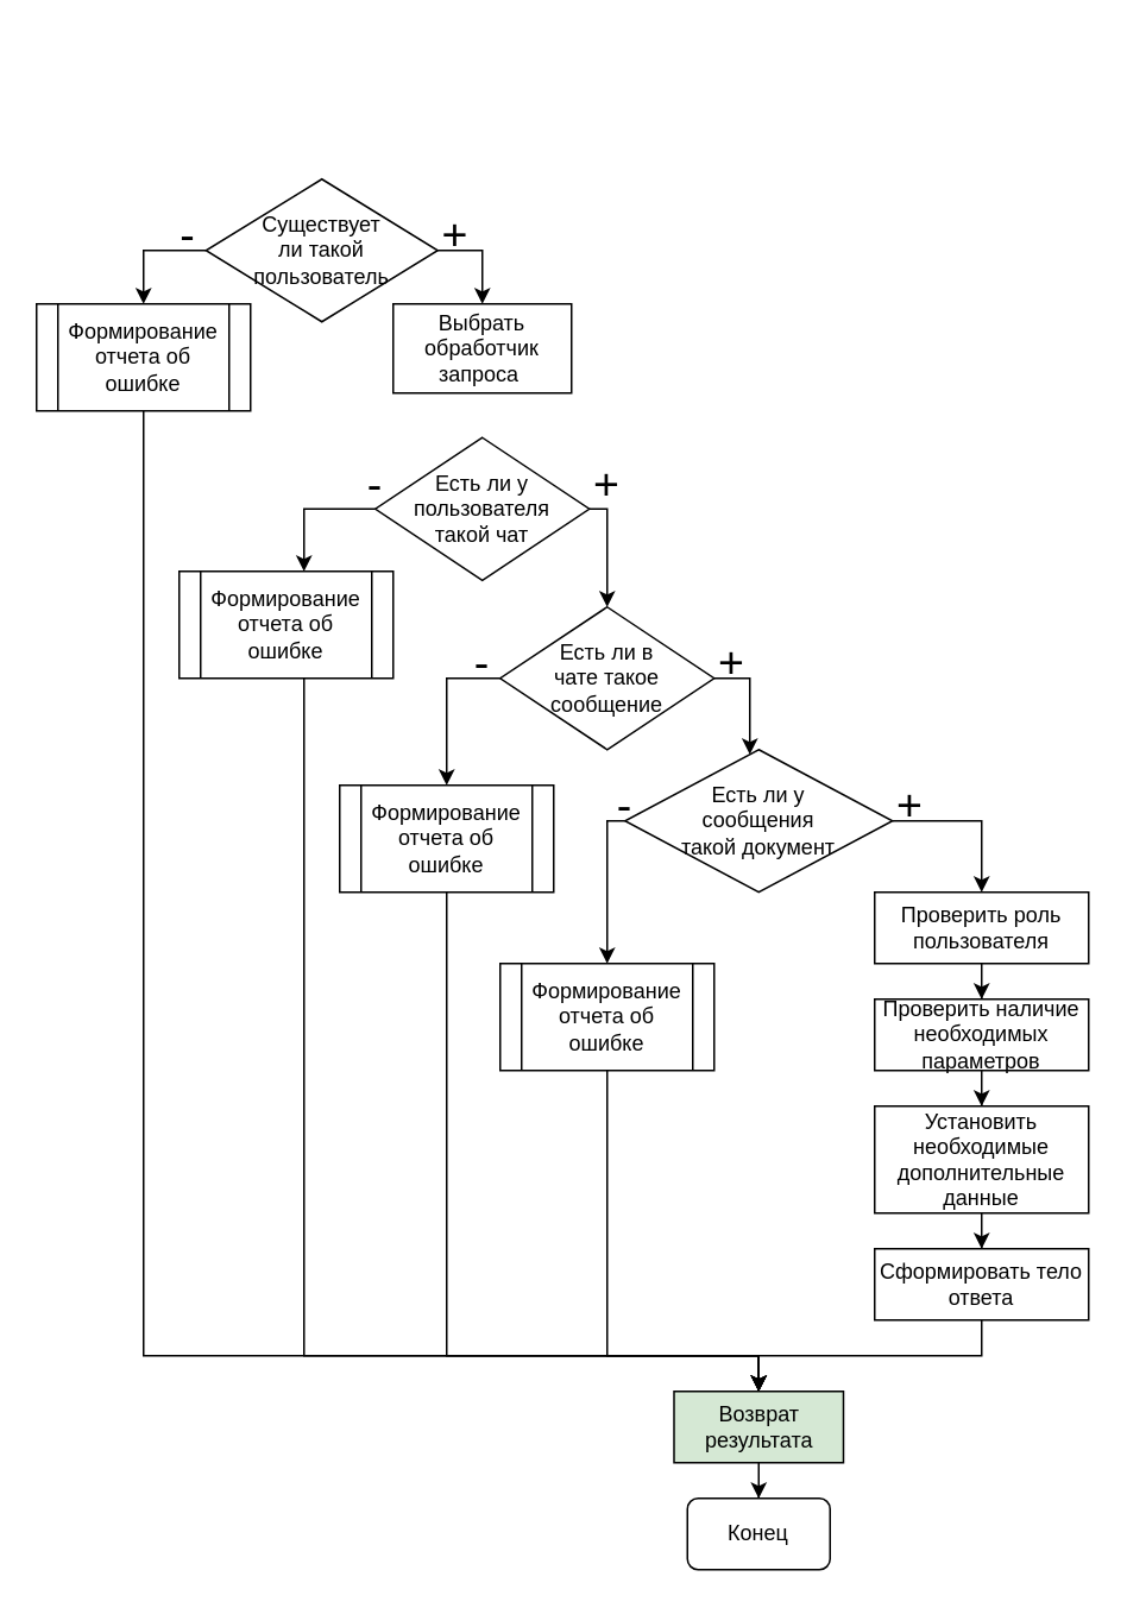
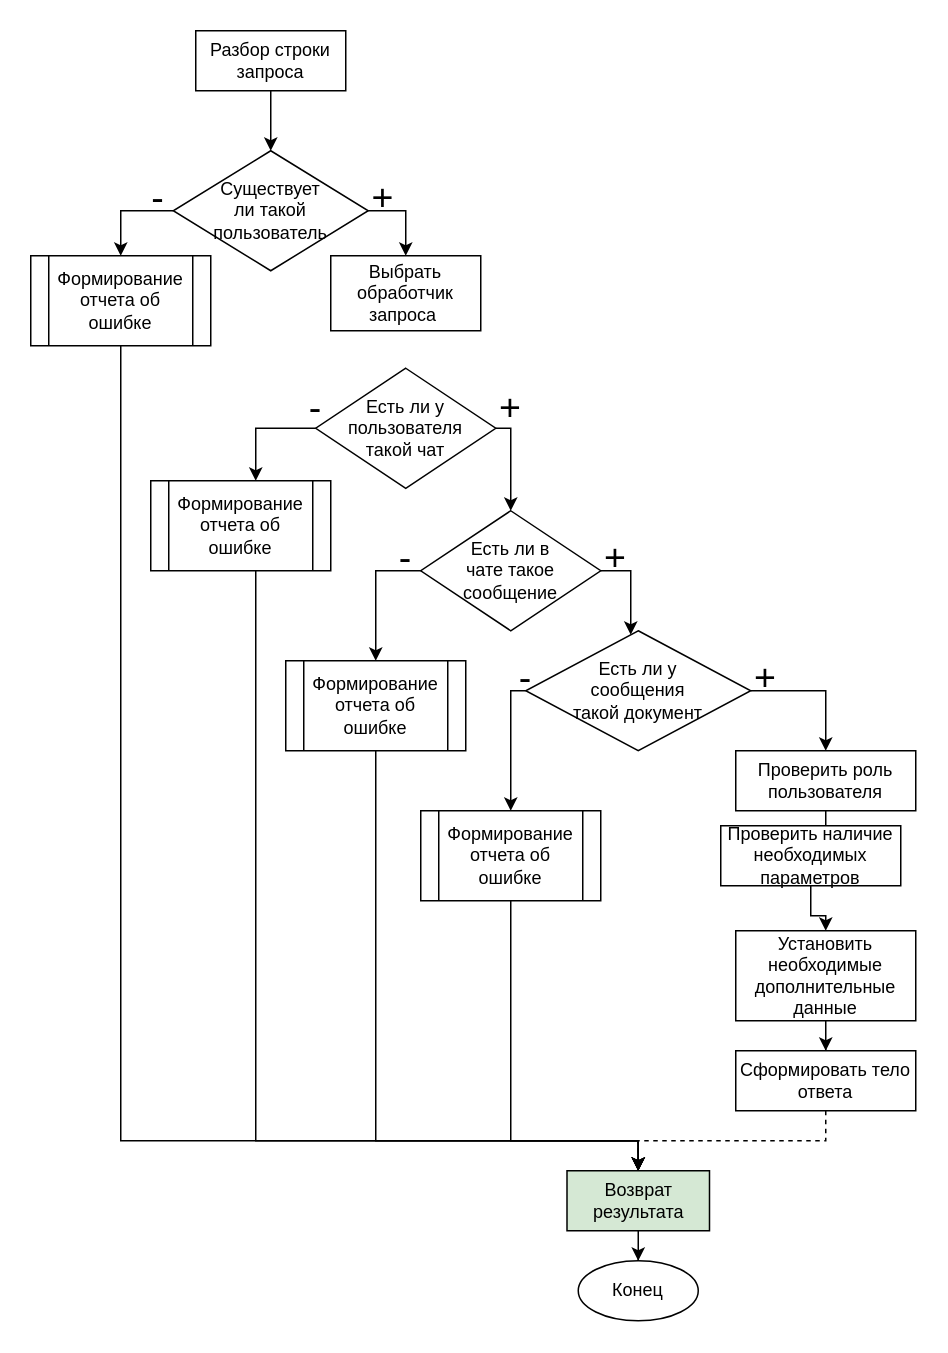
  <mxCell id="0" />
  <mxCell id="1" parent="0" />
  <mxCell id="2" style="edgeStyle=orthogonalEdgeStyle;rounded=0;orthogonalLoop=1;jettySize=auto;html=1;" parent="1" source="4" target="7" edge="1"><mxGeometry relative="1" as="geometry"><Array as="points"><mxPoint x="270" y="140" /></Array></mxGeometry></mxCell>
  <mxCell id="3" style="edgeStyle=orthogonalEdgeStyle;rounded=0;orthogonalLoop=1;jettySize=auto;html=1;" parent="1" source="4" target="37" edge="1"><mxGeometry relative="1" as="geometry"><mxPoint x="290" y="580" as="targetPoint" /><Array as="points"><mxPoint x="80" y="140" /></Array></mxGeometry></mxCell>
  <mxCell id="4" value="Существует &lt;br&gt;ли такой &lt;br&gt;пользователь" style="rhombus;whiteSpace=wrap;html=1;" parent="1" vertex="1"><mxGeometry x="115" y="100" width="130" height="80" as="geometry" /></mxCell>
  <mxCell id="5" value="&lt;font style=&quot;font-size: 25px&quot;&gt;-&lt;/font&gt;" style="text;html=1;strokeColor=none;fillColor=none;align=center;verticalAlign=middle;whiteSpace=wrap;rounded=0;" parent="1" vertex="1"><mxGeometry x="95" y="120" width="20" height="20" as="geometry" /></mxCell>
  <mxCell id="6" value="&lt;font style=&quot;font-size: 25px&quot;&gt;+&lt;/font&gt;" style="text;html=1;strokeColor=none;fillColor=none;align=center;verticalAlign=middle;whiteSpace=wrap;rounded=0;" parent="1" vertex="1"><mxGeometry x="245" y="120" width="20" height="20" as="geometry" /></mxCell>
  <mxCell id="7" value="Выбрать обработчик запроса&amp;nbsp;" style="rounded=0;whiteSpace=wrap;html=1;" parent="1" vertex="1"><mxGeometry x="220" y="170" width="100" height="50" as="geometry" /></mxCell>
  <mxCell id="8" value="" style="edgeStyle=orthogonalEdgeStyle;rounded=0;orthogonalLoop=1;jettySize=auto;html=1;" parent="1" source="10" target="13" edge="1"><mxGeometry relative="1" as="geometry"><Array as="points"><mxPoint x="340" y="285" /></Array></mxGeometry></mxCell>
  <mxCell id="9" style="edgeStyle=orthogonalEdgeStyle;rounded=0;orthogonalLoop=1;jettySize=auto;html=1;" parent="1" source="10" target="39" edge="1"><mxGeometry relative="1" as="geometry"><mxPoint x="290" y="580" as="targetPoint" /><Array as="points"><mxPoint x="170" y="285" /></Array></mxGeometry></mxCell>
  <mxCell id="10" value="Есть ли у &lt;br&gt;пользователя &lt;br&gt;такой чат" style="rhombus;whiteSpace=wrap;html=1;" parent="1" vertex="1"><mxGeometry x="210" y="245" width="120" height="80" as="geometry" /></mxCell>
  <mxCell id="11" value="" style="edgeStyle=orthogonalEdgeStyle;rounded=0;orthogonalLoop=1;jettySize=auto;html=1;" parent="1" source="13" target="21" edge="1"><mxGeometry relative="1" as="geometry"><Array as="points"><mxPoint x="420" y="380" /></Array></mxGeometry></mxCell>
  <mxCell id="12" style="edgeStyle=orthogonalEdgeStyle;rounded=0;orthogonalLoop=1;jettySize=auto;html=1;" parent="1" source="13" target="41" edge="1"><mxGeometry relative="1" as="geometry"><mxPoint x="290" y="580" as="targetPoint" /><Array as="points"><mxPoint x="250" y="380" /></Array></mxGeometry></mxCell>
  <mxCell id="13" value="Есть ли в &lt;br&gt;чате такое сообщение" style="rhombus;whiteSpace=wrap;html=1;" parent="1" vertex="1"><mxGeometry x="280" y="340" width="120" height="80" as="geometry" /></mxCell>
  <mxCell id="14" value="&lt;font style=&quot;font-size: 25px&quot;&gt;+&lt;/font&gt;" style="text;html=1;strokeColor=none;fillColor=none;align=center;verticalAlign=middle;whiteSpace=wrap;rounded=0;" parent="1" vertex="1"><mxGeometry x="500" y="440" width="20" height="20" as="geometry" /></mxCell>
  <mxCell id="15" value="&lt;font style=&quot;font-size: 25px&quot;&gt;+&lt;/font&gt;" style="text;html=1;strokeColor=none;fillColor=none;align=center;verticalAlign=middle;whiteSpace=wrap;rounded=0;" parent="1" vertex="1"><mxGeometry x="400" y="360" width="20" height="20" as="geometry" /></mxCell>
  <mxCell id="16" value="&lt;font style=&quot;font-size: 25px&quot;&gt;+&lt;/font&gt;" style="text;html=1;strokeColor=none;fillColor=none;align=center;verticalAlign=middle;whiteSpace=wrap;rounded=0;" parent="1" vertex="1"><mxGeometry x="330" y="260" width="20" height="20" as="geometry" /></mxCell>
  <mxCell id="17" value="&lt;font style=&quot;font-size: 25px&quot;&gt;-&lt;/font&gt;" style="text;html=1;strokeColor=none;fillColor=none;align=center;verticalAlign=middle;whiteSpace=wrap;rounded=0;" parent="1" vertex="1"><mxGeometry x="260" y="360" width="20" height="20" as="geometry" /></mxCell>
  <mxCell id="18" value="&lt;font style=&quot;font-size: 25px&quot;&gt;-&lt;/font&gt;" style="text;html=1;strokeColor=none;fillColor=none;align=center;verticalAlign=middle;whiteSpace=wrap;rounded=0;" parent="1" vertex="1"><mxGeometry x="200" y="260" width="20" height="20" as="geometry" /></mxCell>
  <mxCell id="19" value="" style="edgeStyle=orthogonalEdgeStyle;rounded=0;orthogonalLoop=1;jettySize=auto;html=1;" parent="1" source="21" target="35" edge="1"><mxGeometry relative="1" as="geometry"><mxPoint x="290" y="580" as="targetPoint" /><Array as="points"><mxPoint x="340" y="460" /></Array></mxGeometry></mxCell>
  <mxCell id="20" value="" style="edgeStyle=orthogonalEdgeStyle;rounded=0;orthogonalLoop=1;jettySize=auto;html=1;" parent="1" source="21" target="25" edge="1"><mxGeometry relative="1" as="geometry"><Array as="points"><mxPoint x="550" y="460" /></Array></mxGeometry></mxCell>
  <mxCell id="21" value="Есть ли у&lt;br&gt;сообщения &lt;br&gt;такой документ" style="rhombus;whiteSpace=wrap;html=1;" parent="1" vertex="1"><mxGeometry x="350" y="420" width="150" height="80" as="geometry" /></mxCell>
  <mxCell id="22" value="" style="edgeStyle=orthogonalEdgeStyle;rounded=0;orthogonalLoop=1;jettySize=auto;html=1;" parent="1" source="35" target="33" edge="1"><mxGeometry relative="1" as="geometry"><mxPoint x="290" y="620" as="sourcePoint" /><Array as="points"><mxPoint x="340" y="760" /><mxPoint x="425" y="760" /></Array></mxGeometry></mxCell>
  <mxCell id="23" value="&lt;font style=&quot;font-size: 25px&quot;&gt;-&lt;/font&gt;" style="text;html=1;strokeColor=none;fillColor=none;align=center;verticalAlign=middle;whiteSpace=wrap;rounded=0;" parent="1" vertex="1"><mxGeometry x="340" y="440" width="20" height="20" as="geometry" /></mxCell>
  <mxCell id="24" value="" style="edgeStyle=orthogonalEdgeStyle;rounded=0;orthogonalLoop=1;jettySize=auto;html=1;" parent="1" source="25" target="27" edge="1"><mxGeometry relative="1" as="geometry" /></mxCell>
  <mxCell id="25" value="Проверить роль пользователя" style="whiteSpace=wrap;html=1;" parent="1" vertex="1"><mxGeometry x="490" y="500" width="120" height="40" as="geometry" /></mxCell>
  <mxCell id="26" value="" style="edgeStyle=orthogonalEdgeStyle;rounded=0;orthogonalLoop=1;jettySize=auto;html=1;" parent="1" source="27" target="29" edge="1"><mxGeometry relative="1" as="geometry" /></mxCell>
- <mxCell id="27" value="Проверить наличие необходимых параметров" style="whiteSpace=wrap;html=1;" parent="1" vertex="1"><mxGeometry x="490" y="560" width="120" height="40" as="geometry" /></mxCell>
+ <mxCell id="27" value="Проверить наличие необходимых параметров" style="whiteSpace=wrap;html=1;" parent="1" vertex="1"><mxGeometry x="480" y="550" width="120" height="40" as="geometry" /></mxCell>
  <mxCell id="28" value="" style="edgeStyle=orthogonalEdgeStyle;rounded=0;orthogonalLoop=1;jettySize=auto;html=1;" parent="1" source="29" target="31" edge="1"><mxGeometry relative="1" as="geometry" /></mxCell>
  <mxCell id="29" value="Установить необходимые дополнительные данные" style="whiteSpace=wrap;html=1;" parent="1" vertex="1"><mxGeometry x="490" y="620" width="120" height="60" as="geometry" /></mxCell>
- <mxCell id="30" style="edgeStyle=orthogonalEdgeStyle;rounded=0;orthogonalLoop=1;jettySize=auto;html=1;" parent="1" source="31" target="33" edge="1"><mxGeometry relative="1" as="geometry"><Array as="points"><mxPoint x="550" y="760" /><mxPoint x="425" y="760" /></Array></mxGeometry></mxCell>
+ <mxCell id="30" style="edgeStyle=orthogonalEdgeStyle;rounded=0;orthogonalLoop=1;jettySize=auto;html=1;dashed=1;" parent="1" source="31" target="33" edge="1"><mxGeometry relative="1" as="geometry"><Array as="points"><mxPoint x="550" y="760" /><mxPoint x="425" y="760" /></Array></mxGeometry></mxCell>
  <mxCell id="31" value="Сформировать тело ответа" style="whiteSpace=wrap;html=1;" parent="1" vertex="1"><mxGeometry x="490" y="700" width="120" height="40" as="geometry" /></mxCell>
  <mxCell id="32" value="" style="edgeStyle=orthogonalEdgeStyle;rounded=0;orthogonalLoop=1;jettySize=auto;html=1;" parent="1" source="33" target="34" edge="1"><mxGeometry relative="1" as="geometry" /></mxCell>
  <mxCell id="33" value="Возврат результата" style="whiteSpace=wrap;html=1;fillColor=#d5e8d4;" parent="1" vertex="1"><mxGeometry x="377.5" y="780" width="95" height="40" as="geometry" /></mxCell>
- <mxCell id="34" value="Конец" style="whiteSpace=wrap;html=1;rounded=1;" parent="1" vertex="1"><mxGeometry x="385" y="840" width="80" height="40" as="geometry" /></mxCell>
+ <mxCell id="34" value="Конец" style="ellipse;whiteSpace=wrap;html=1;" parent="1" vertex="1"><mxGeometry x="385" y="840" width="80" height="40" as="geometry" /></mxCell>
  <mxCell id="35" value="&lt;span&gt;Формирование отчета об ошибке&lt;/span&gt;" style="shape=process;whiteSpace=wrap;html=1;backgroundOutline=1;" parent="1" vertex="1"><mxGeometry x="280" y="540" width="120" height="60" as="geometry" /></mxCell>
  <mxCell id="36" style="edgeStyle=orthogonalEdgeStyle;rounded=0;orthogonalLoop=1;jettySize=auto;html=1;" parent="1" source="37" target="33" edge="1"><mxGeometry relative="1" as="geometry"><Array as="points"><mxPoint x="80" y="760" /><mxPoint x="425" y="760" /></Array></mxGeometry></mxCell>
  <mxCell id="37" value="&lt;span&gt;Формирование отчета об ошибке&lt;/span&gt;" style="shape=process;whiteSpace=wrap;html=1;backgroundOutline=1;" parent="1" vertex="1"><mxGeometry x="20" y="170" width="120" height="60" as="geometry" /></mxCell>
  <mxCell id="38" style="edgeStyle=orthogonalEdgeStyle;rounded=0;orthogonalLoop=1;jettySize=auto;html=1;" parent="1" source="39" target="33" edge="1"><mxGeometry relative="1" as="geometry"><Array as="points"><mxPoint x="170" y="760" /><mxPoint x="425" y="760" /></Array></mxGeometry></mxCell>
  <mxCell id="39" value="&lt;span&gt;Формирование отчета об ошибке&lt;/span&gt;" style="shape=process;whiteSpace=wrap;html=1;backgroundOutline=1;" parent="1" vertex="1"><mxGeometry x="100" y="320" width="120" height="60" as="geometry" /></mxCell>
  <mxCell id="40" style="edgeStyle=orthogonalEdgeStyle;rounded=0;orthogonalLoop=1;jettySize=auto;html=1;" parent="1" source="41" target="33" edge="1"><mxGeometry relative="1" as="geometry"><Array as="points"><mxPoint x="250" y="760" /><mxPoint x="425" y="760" /></Array></mxGeometry></mxCell>
  <mxCell id="41" value="&lt;span&gt;Формирование отчета об ошибке&lt;/span&gt;" style="shape=process;whiteSpace=wrap;html=1;backgroundOutline=1;" parent="1" vertex="1"><mxGeometry x="190" y="440" width="120" height="60" as="geometry" /></mxCell>
+ <mxCell id="42" style="edgeStyle=orthogonalEdgeStyle;rounded=0;orthogonalLoop=1;jettySize=auto;html=1;" edge="1" parent="1" source="43" target="4"><mxGeometry relative="1" as="geometry" /></mxCell>
+ <mxCell id="43" value="Разбор строки запроса" style="rounded=0;whiteSpace=wrap;html=1;" vertex="1" parent="1"><mxGeometry x="130" y="20" width="100" height="40" as="geometry" /></mxCell>
